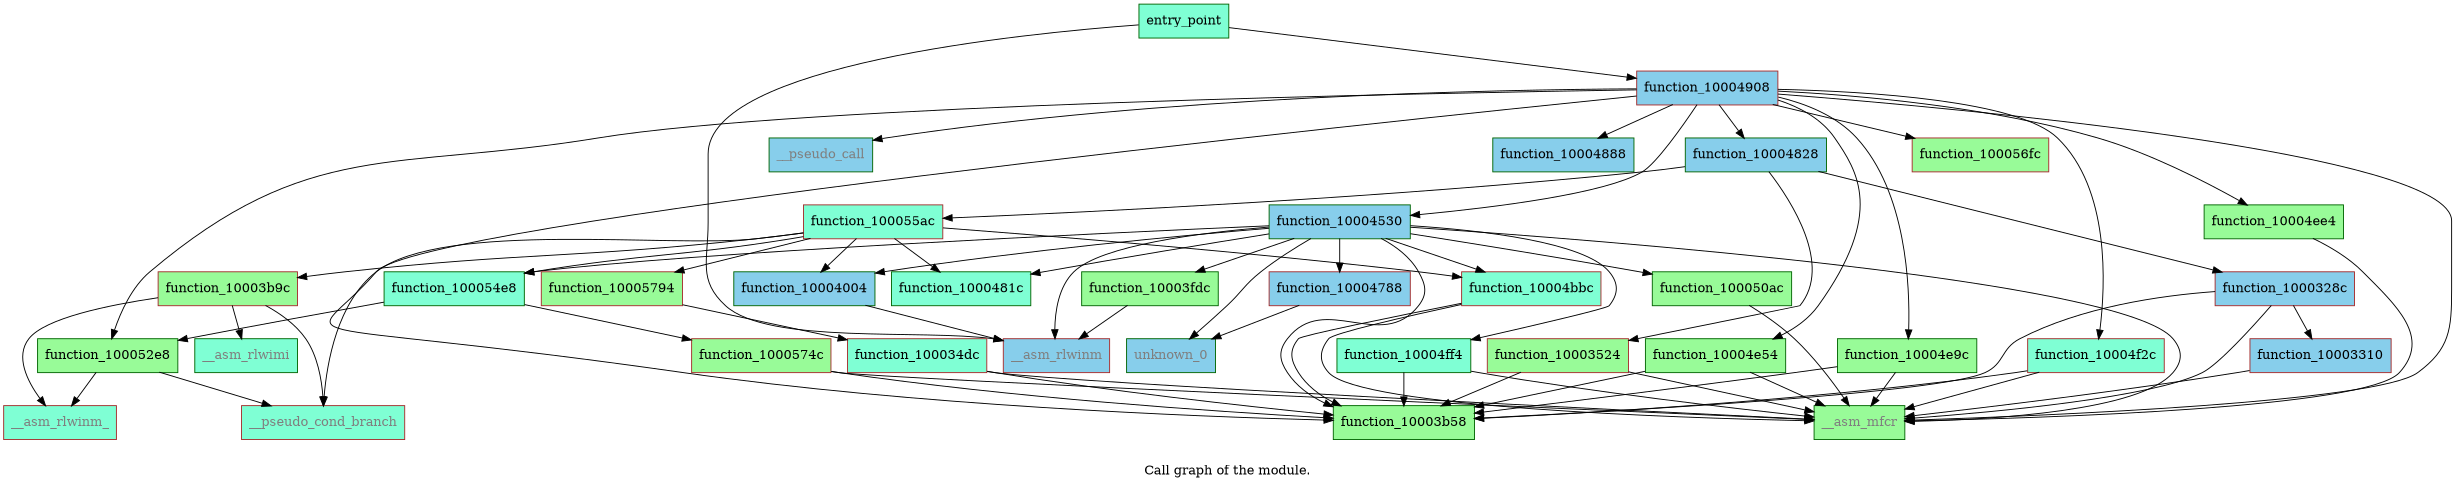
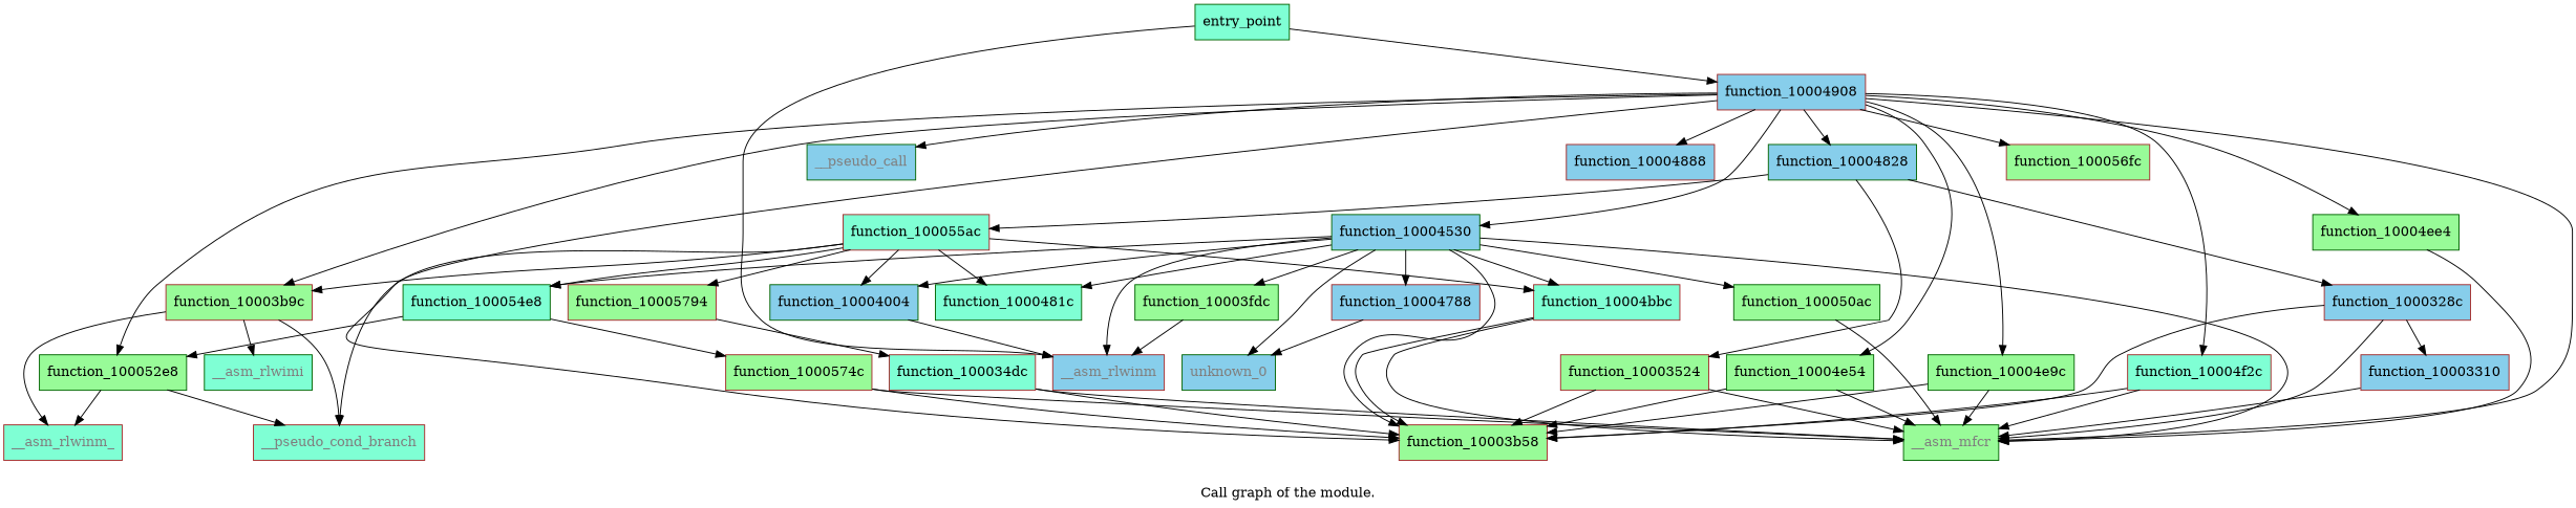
  digraph {
    label="Call graph of the module."
    node [color=darkgreen fillcolor=palegreen shape=record style=filled]
    n1 [color=brown fillcolor=aquamarine fontcolor=gray50 label="{__asm_rlwinm_}"]
    n2 [fillcolor=aquamarine fontcolor=gray50 label="{__asm_rlwimi}"]
    n3 [fontcolor=gray50 label="{__asm_mfcr}"]
    n4 [fillcolor=skyblue fontcolor=gray50 label="{unknown_0}"]
    n5 [fillcolor=skyblue fontcolor=gray50 label="{__pseudo_call}"]
    n6 [color=brown fillcolor=aquamarine fontcolor=gray50 label="{__pseudo_cond_branch}"]
    n7 [fillcolor=aquamarine label="{entry_point}"]
    n8 [color=brown fillcolor=skyblue label="{function_10004908}"]
    n9 [color=brown fillcolor=skyblue fontcolor=gray50 label="{__asm_rlwinm}"]
-   n10 [label="{function_10003b58}"]
+   n10 [color=brown label="{function_10003b58}"]
    n11 [color=brown label="{function_10003b9c}"]
    n12 [fillcolor=skyblue label="{function_10004530}"]
    n13 [fillcolor=skyblue label="{function_10004828}"]
-   n14 [fillcolor=skyblue label="{function_10004888}"]
+   n14 [color=brown fillcolor=skyblue label="{function_10004888}"]
    n15 [label="{function_10004e54}"]
    n16 [label="{function_10004e9c}"]
    n17 [label="{function_10004ee4}"]
    n18 [color=brown fillcolor=aquamarine label="{function_10004f2c}"]
    n19 [label="{function_100052e8}"]
    n20 [color=brown label="{function_100056fc}"]
    n21 [color=brown fillcolor=skyblue label="{function_1000328c}"]
    n22 [color=brown fillcolor=skyblue label="{function_10003310}"]
    n23 [color=brown fillcolor=aquamarine label="{function_100034dc}"]
    n24 [color=brown label="{function_10003524}"]
    n25 [label="{function_10003fdc}"]
    n26 [fillcolor=skyblue label="{function_10004004}"]
    n27 [color=brown fillcolor=skyblue label="{function_10004788}"]
    n28 [fillcolor=aquamarine label="{function_1000481c}"]
    n29 [color=brown fillcolor=aquamarine label="{function_10004bbc}"]
-   n30 [fillcolor=aquamarine label="{function_10004ff4}"]
    n31 [label="{function_100050ac}"]
    n32 [fillcolor=aquamarine label="{function_100054e8}"]
    n33 [color=brown label="{function_1000574c}"]
    n34 [color=brown fillcolor=aquamarine label="{function_100055ac}"]
    n35 [color=brown label="{function_10005794}"]
    n7 -> n8
    n7 -> n9
    n8 -> n3
    n8 -> n5
    n8 -> n10
+   n8 -> n11
    n8 -> n12
    n8 -> n13
    n8 -> n14
    n8 -> n15
    n8 -> n16
    n8 -> n17
    n8 -> n18
    n8 -> n19
    n8 -> n20
    n11 -> n1
    n11 -> n2
    n11 -> n6
    n12 -> n3
    n12 -> n4
    n12 -> n9
    n12 -> n10
    n12 -> n25
    n12 -> n26
    n12 -> n27
    n12 -> n28
    n12 -> n29
-   n12 -> n30
    n12 -> n31
    n12 -> n32
    n13 -> n21
    n13 -> n24
    n13 -> n34
    n15 -> n3
    n15 -> n10
    n16 -> n3
    n16 -> n10
    n17 -> n3
    n18 -> n3
    n18 -> n10
    n19 -> n1
    n19 -> n6
    n21 -> n3
    n21 -> n10
    n21 -> n22
    n22 -> n3
    n23 -> n3
    n23 -> n10
    n24 -> n3
    n24 -> n10
    n25 -> n9
    n26 -> n9
    n27 -> n4
    n29 -> n3
    n29 -> n10
-   n30 -> n3
-   n30 -> n10
    n31 -> n3
    n32 -> n19
    n32 -> n33
    n33 -> n3
    n33 -> n10
    n34 -> n6
    n34 -> n11
    n34 -> n26
    n34 -> n28
    n34 -> n29
    n34 -> n32
    n34 -> n35
    n35 -> n23
  }
